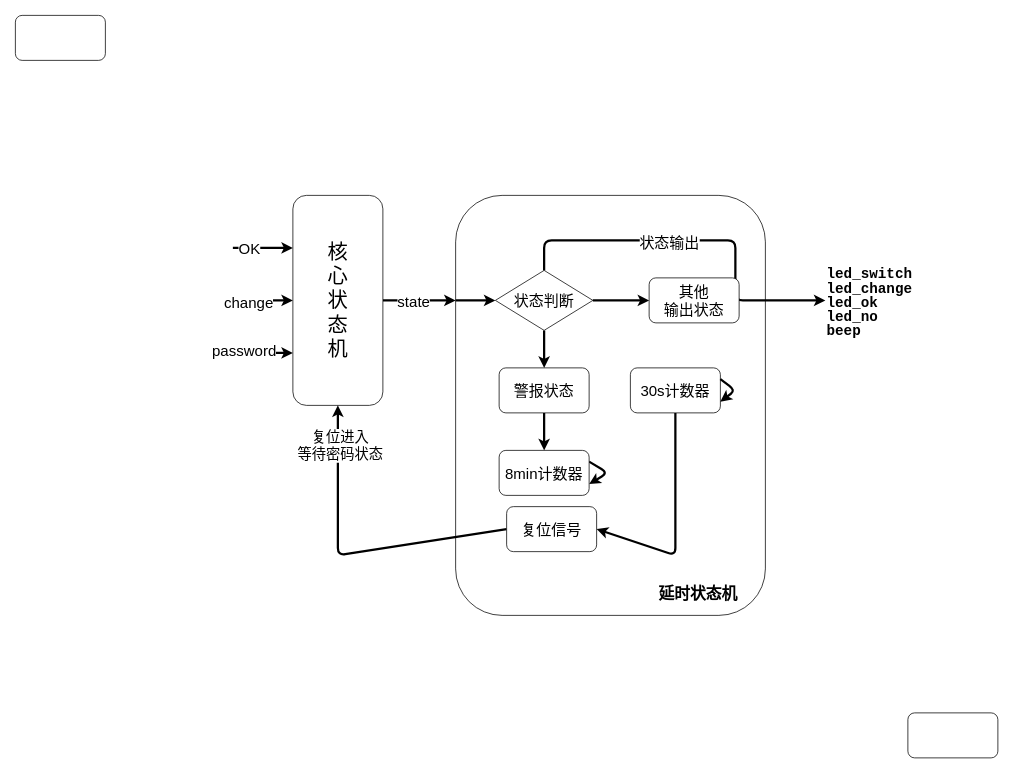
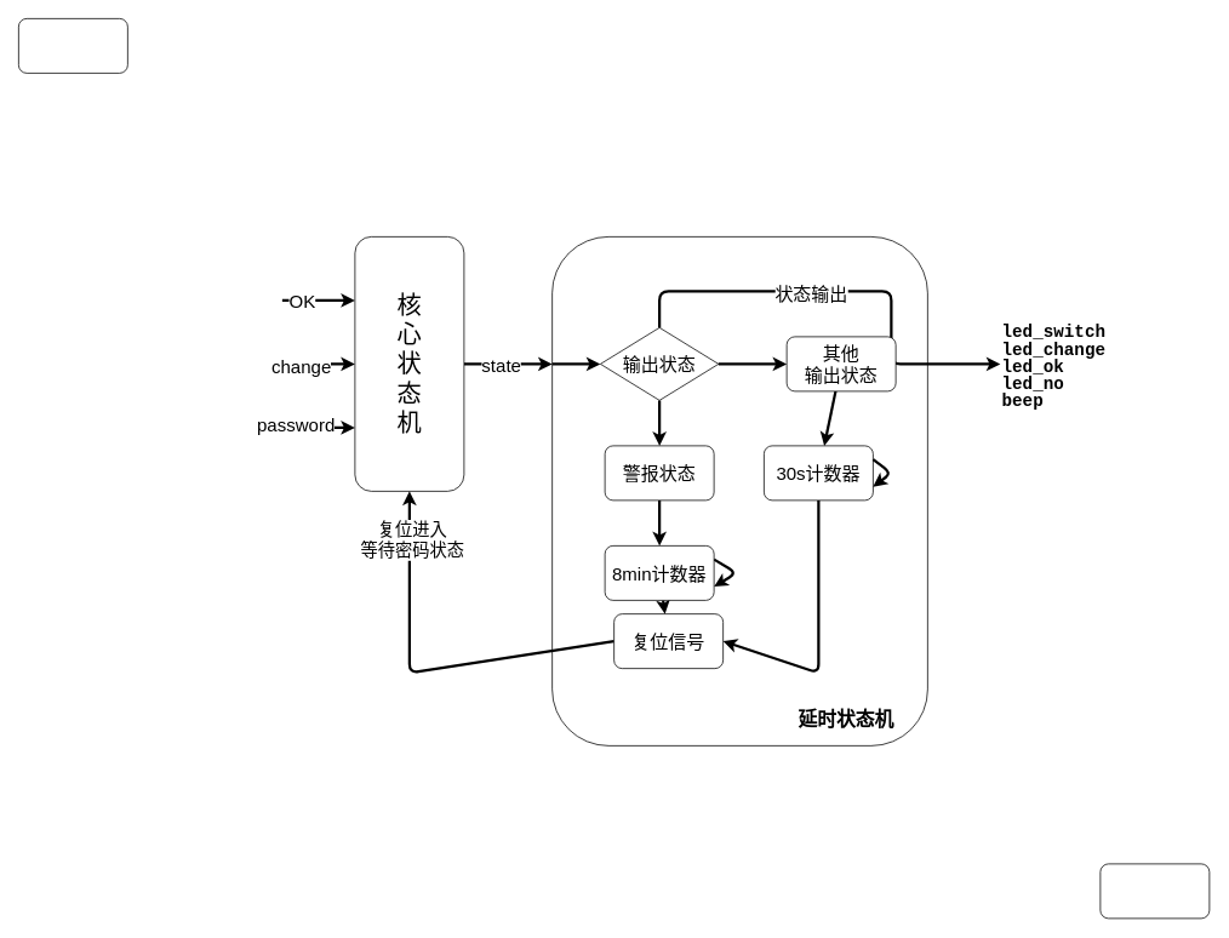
  <mxCell id="0" />
  <mxCell id="1" parent="0" />
  <mxCell id="2" value="" style="rounded=1;whiteSpace=wrap;html=1;" vertex="1" parent="1"><mxGeometry x="20" y="20" width="120" height="60" as="geometry" /></mxCell>
  <mxCell id="3" value="" style="rounded=1;whiteSpace=wrap;html=1;" vertex="1" parent="1"><mxGeometry x="1210" y="950" width="120" height="60" as="geometry" /></mxCell>
  <mxCell id="4" style="edgeStyle=none;html=1;exitX=1;exitY=0.5;exitDx=0;exitDy=0;entryX=0;entryY=0.25;entryDx=0;entryDy=0;fontSize=27;strokeWidth=3;" edge="1" parent="1" source="6" target="12"><mxGeometry relative="1" as="geometry" /></mxCell>
  <mxCell id="5" value="state" style="edgeLabel;html=1;align=center;verticalAlign=middle;resizable=0;points=[];fontSize=20;" vertex="1" connectable="0" parent="4"><mxGeometry x="-0.28" y="3" relative="1" as="geometry"><mxPoint x="5" y="3" as="offset" /></mxGeometry></mxCell>
  <mxCell id="6" value="&lt;font style=&quot;font-size: 27px;&quot;&gt;核&lt;br&gt;心&lt;br&gt;状&lt;br&gt;态&lt;br&gt;机&lt;/font&gt;" style="rounded=1;whiteSpace=wrap;html=1;" vertex="1" parent="1"><mxGeometry x="390" y="260" width="120" height="280" as="geometry" /></mxCell>
  <mxCell id="7" style="edgeStyle=none;html=1;exitX=1;exitY=0.25;exitDx=0;exitDy=0;entryX=0;entryY=0.25;entryDx=0;entryDy=0;fontSize=27;strokeWidth=3;" edge="1" parent="1" target="6"><mxGeometry relative="1" as="geometry"><mxPoint x="310" y="330" as="sourcePoint" /></mxGeometry></mxCell>
  <mxCell id="8" value="OK" style="edgeLabel;html=1;align=center;verticalAlign=middle;resizable=0;points=[];fontSize=20;" vertex="1" connectable="0" parent="7"><mxGeometry x="-0.471" relative="1" as="geometry"><mxPoint as="offset" /></mxGeometry></mxCell>
  <mxCell id="9" style="edgeStyle=none;html=1;exitX=1;exitY=0.5;exitDx=0;exitDy=0;entryX=0;entryY=0.5;entryDx=0;entryDy=0;fontSize=27;strokeWidth=3;" edge="1" parent="1" target="6"><mxGeometry relative="1" as="geometry"><mxPoint x="310" y="400" as="sourcePoint" /></mxGeometry></mxCell>
  <mxCell id="10" style="edgeStyle=none;html=1;exitX=1;exitY=0.75;exitDx=0;exitDy=0;entryX=0;entryY=0.75;entryDx=0;entryDy=0;fontSize=27;strokeWidth=3;" edge="1" parent="1" target="6"><mxGeometry relative="1" as="geometry"><mxPoint x="310" y="470" as="sourcePoint" /></mxGeometry></mxCell>
  <mxCell id="11" value="password" style="edgeLabel;html=1;align=center;verticalAlign=middle;resizable=0;points=[];fontSize=20;" vertex="1" connectable="0" parent="10"><mxGeometry x="-0.658" y="5" relative="1" as="geometry"><mxPoint as="offset" /></mxGeometry></mxCell>
  <mxCell id="12" value="" style="rounded=1;whiteSpace=wrap;html=1;" vertex="1" parent="1"><mxGeometry x="607" y="260" width="413" height="560" as="geometry" /></mxCell>
  <mxCell id="13" value="change" style="edgeLabel;html=1;align=center;verticalAlign=middle;resizable=0;points=[];fontSize=20;" vertex="1" connectable="0" parent="1"><mxGeometry x="341.25" y="340" as="geometry"><mxPoint x="-11" y="61" as="offset" /></mxGeometry></mxCell>
  <mxCell id="14" value="" style="edgeStyle=none;html=1;strokeWidth=3;fontSize=20;" edge="1" parent="1" source="18" target="21"><mxGeometry relative="1" as="geometry" /></mxCell>
  <mxCell id="15" value="" style="edgeStyle=none;html=1;strokeWidth=3;fontSize=20;" edge="1" parent="1" source="18" target="23"><mxGeometry relative="1" as="geometry" /></mxCell>
  <mxCell id="16" value="" style="edgeStyle=none;html=1;strokeWidth=3;fontSize=20;entryX=0;entryY=0.5;entryDx=0;entryDy=0;exitX=0.5;exitY=0;exitDx=0;exitDy=0;" edge="1" parent="1" source="18" target="29"><mxGeometry relative="1" as="geometry"><mxPoint x="725" y="340" as="targetPoint" /><Array as="points"><mxPoint x="725" y="320" /><mxPoint x="980" y="320" /><mxPoint x="980" y="400" /></Array></mxGeometry></mxCell>
  <mxCell id="17" value="状态输出" style="edgeLabel;html=1;align=center;verticalAlign=middle;resizable=0;points=[];fontSize=20;" vertex="1" connectable="0" parent="16"><mxGeometry x="-0.164" y="-1" relative="1" as="geometry"><mxPoint x="-1" as="offset" /></mxGeometry></mxCell>
- <mxCell id="18" value="状态判断" style="rhombus;whiteSpace=wrap;html=1;fontSize=20;" vertex="1" parent="1"><mxGeometry x="660" y="360" width="130" height="80" as="geometry" /></mxCell>
+ <mxCell id="18" value="输出状态" style="rhombus;whiteSpace=wrap;html=1;fontSize=20;" vertex="1" parent="1"><mxGeometry x="660" y="360" width="130" height="80" as="geometry" /></mxCell>
  <mxCell id="19" value="" style="endArrow=classic;html=1;strokeWidth=3;fontSize=20;exitX=0;exitY=0.25;exitDx=0;exitDy=0;entryX=0;entryY=0.5;entryDx=0;entryDy=0;" edge="1" parent="1" source="12" target="18"><mxGeometry width="50" height="50" relative="1" as="geometry"><mxPoint x="760" y="460" as="sourcePoint" /><mxPoint x="810" y="410" as="targetPoint" /></mxGeometry></mxCell>
  <mxCell id="20" value="" style="edgeStyle=none;html=1;strokeWidth=3;fontSize=20;" edge="1" parent="1" source="21" target="26"><mxGeometry relative="1" as="geometry" /></mxCell>
  <mxCell id="21" value="警报状态" style="rounded=1;whiteSpace=wrap;html=1;fontSize=20;" vertex="1" parent="1"><mxGeometry x="665" y="490" width="120" height="60" as="geometry" /></mxCell>
+ <mxCell id="22" value="" style="edgeStyle=none;html=1;strokeWidth=3;fontSize=20;" edge="1" parent="1" source="23" target="28"><mxGeometry relative="1" as="geometry" /></mxCell>
  <mxCell id="23" value="其他&lt;br&gt;输出状态" style="rounded=1;whiteSpace=wrap;html=1;fontSize=20;" vertex="1" parent="1"><mxGeometry x="865" y="370" width="120" height="60" as="geometry" /></mxCell>
  <mxCell id="24" style="edgeStyle=none;html=1;exitX=1;exitY=0.25;exitDx=0;exitDy=0;strokeWidth=3;fontSize=20;entryX=1;entryY=0.75;entryDx=0;entryDy=0;" edge="1" parent="1" source="26" target="26"><mxGeometry relative="1" as="geometry"><Array as="points"><mxPoint x="810" y="630" /></Array></mxGeometry></mxCell>
+ <mxCell id="25" value="" style="edgeStyle=none;html=1;strokeWidth=3;fontSize=20;" edge="1" parent="1" source="26" target="33"><mxGeometry relative="1" as="geometry" /></mxCell>
  <mxCell id="26" value="8min计数器" style="rounded=1;whiteSpace=wrap;html=1;fontSize=20;" vertex="1" parent="1"><mxGeometry x="665" y="600" width="120" height="60" as="geometry" /></mxCell>
  <mxCell id="27" style="edgeStyle=none;html=1;exitX=0.5;exitY=1;exitDx=0;exitDy=0;strokeWidth=3;fontSize=20;entryX=1;entryY=0.5;entryDx=0;entryDy=0;" edge="1" parent="1" source="28" target="33"><mxGeometry relative="1" as="geometry"><Array as="points"><mxPoint x="900" y="740" /></Array></mxGeometry></mxCell>
  <mxCell id="28" value="30s计数器" style="rounded=1;whiteSpace=wrap;html=1;fontSize=20;" vertex="1" parent="1"><mxGeometry x="840" y="490" width="120" height="60" as="geometry" /></mxCell>
  <mxCell id="29" value="&lt;div style=&quot;background-color: rgb(255, 255, 255); font-family: Consolas, &amp;quot;Courier New&amp;quot;, monospace; font-size: 19px; line-height: 19px;&quot;&gt;&lt;div style=&quot;&quot;&gt;&lt;b style=&quot;&quot;&gt;led_switch&lt;/b&gt;&lt;/div&gt;&lt;div style=&quot;&quot;&gt;&lt;b&gt;led_change&lt;/b&gt;&lt;/div&gt;&lt;div style=&quot;&quot;&gt;&lt;b&gt;led_ok&lt;/b&gt;&lt;/div&gt;&lt;div style=&quot;&quot;&gt;&lt;b&gt;led_no&lt;/b&gt;&lt;/div&gt;&lt;div style=&quot;&quot;&gt;&lt;b style=&quot;&quot;&gt;beep&lt;/b&gt;&lt;/div&gt;&lt;/div&gt;" style="text;whiteSpace=wrap;html=1;fontSize=20;" vertex="1" parent="1"><mxGeometry x="1100" y="350" width="120" height="100" as="geometry" /></mxCell>
  <mxCell id="30" style="edgeStyle=none;html=1;exitX=1;exitY=0.25;exitDx=0;exitDy=0;entryX=1;entryY=0.75;entryDx=0;entryDy=0;strokeWidth=3;fontSize=20;" edge="1" parent="1" source="28" target="28"><mxGeometry relative="1" as="geometry"><Array as="points"><mxPoint x="980" y="520" /></Array></mxGeometry></mxCell>
  <mxCell id="31" style="edgeStyle=none;html=1;exitX=0;exitY=0.5;exitDx=0;exitDy=0;strokeWidth=3;fontSize=19;entryX=0.5;entryY=1;entryDx=0;entryDy=0;" edge="1" parent="1" source="33" target="6"><mxGeometry relative="1" as="geometry"><mxPoint x="440" y="550" as="targetPoint" /><Array as="points"><mxPoint x="450" y="740" /></Array></mxGeometry></mxCell>
  <mxCell id="32" value="复位进入&lt;br&gt;等待密码状态" style="edgeLabel;html=1;align=center;verticalAlign=middle;resizable=0;points=[];fontSize=19;" vertex="1" connectable="0" parent="31"><mxGeometry x="0.751" y="-2" relative="1" as="geometry"><mxPoint as="offset" /></mxGeometry></mxCell>
  <mxCell id="33" value="复位信号" style="whiteSpace=wrap;html=1;fontSize=20;rounded=1;" vertex="1" parent="1"><mxGeometry x="675" y="675" width="120" height="60" as="geometry" /></mxCell>
  <mxCell id="34" value="&lt;font style=&quot;font-size: 21px;&quot;&gt;&lt;b&gt;延时状态机&lt;/b&gt;&lt;/font&gt;" style="text;html=1;align=center;verticalAlign=middle;resizable=0;points=[];autosize=1;strokeColor=none;fillColor=none;fontSize=19;" vertex="1" parent="1"><mxGeometry x="865" y="770" width="130" height="40" as="geometry" /></mxCell>
